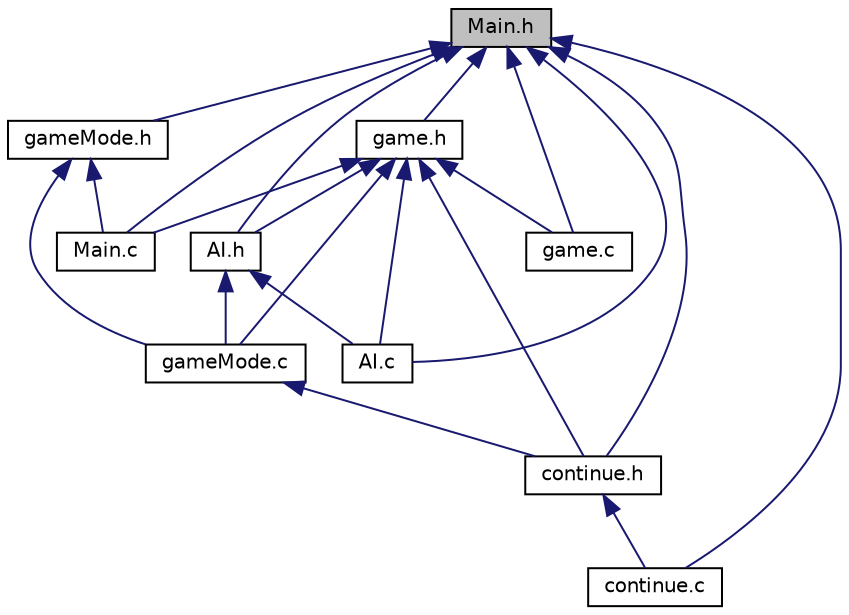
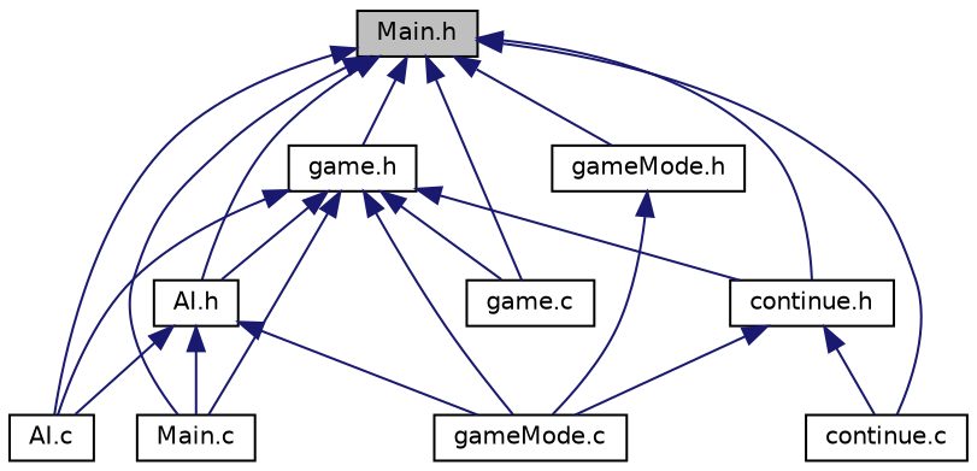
  digraph {
    node [color=black fillcolor=white fontname=Helvetica fontsize=10 shape=record style=filled]
    edge [color=midnightblue dir=back fontname=Helvetica fontsize=10 labelfontname=Helvetica labelfontsize=10 style=solid]
    n1 [fillcolor=grey75 fontcolor=black height=0.2 label="Main.h" width=0.4]
    n2 [height=0.2 label="AI.h" width=0.4]
    n3 [height=0.2 label="AI.c" width=0.4]
    n4 [height=0.2 label="game.h" width=0.4]
    n5 [height=0.2 label="continue.h" width=0.4]
    n6 [height=0.2 label="continue.c" width=0.4]
    n7 [height=0.2 label="game.c" width=0.4]
    n8 [height=0.2 label="Main.c" width=0.4]
    n9 [height=0.2 label="gameMode.h" width=0.4]
    n10 [height=0.2 label="gameMode.c" width=0.4]
    n1 -> n2
    n1 -> n3
    n1 -> n4
    n1 -> n5
    n1 -> n6
    n1 -> n7
    n1 -> n8
    n1 -> n9
    n2 -> n3
    n2 -> n10
    n4 -> n2
    n4 -> n3
    n4 -> n5
    n4 -> n7
    n4 -> n8
    n4 -> n10
    n5 -> n6
-   n10 -> n5
-   n9 -> n8
+   n5 -> n10
+   n2 -> n8
    n9 -> n10
  }
